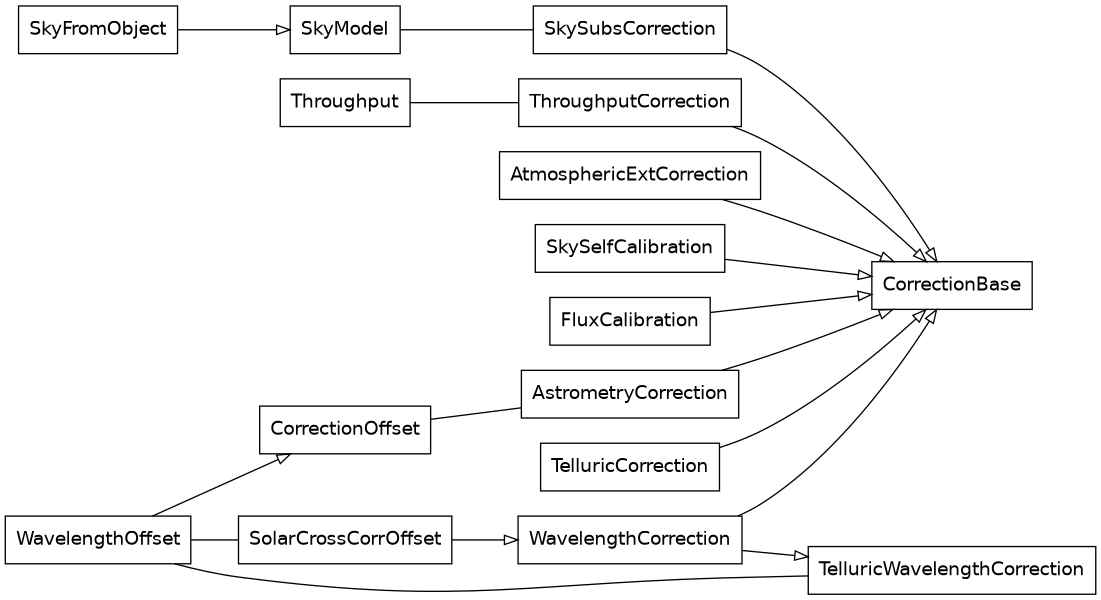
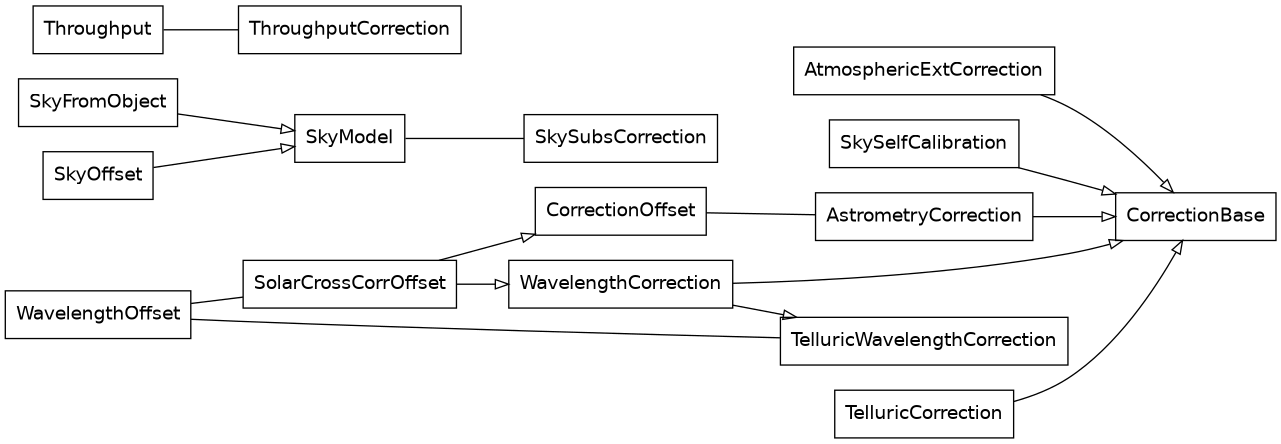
  digraph {
    fontname="DejaVu Sans"
    rankdir=LR
    node [color=black fontcolor=black fontname="DejaVu Sans" shape=record style=solid]
    edge [arrowhead=empty arrowtail=none fontname="DejaVu Sans"]
    n1 [label=<AstrometryCorrection>]
    n2 [label=<CorrectionBase>]
    n3 [label=<AtmosphericExtCorrection>]
    n4 [label=<SkySelfCalibration>]
    n5 [label=<CorrectionOffset>]
-   n6 [label=<FluxCalibration>]
    n7 [label=<SkyFromObject>]
    n8 [label=<SkyModel>]
    n9 [label=<SkySubsCorrection>]
+   n10 [label=<SkyOffset>]
    n11 [label=<SolarCrossCorrOffset>]
    n12 [label=<WavelengthCorrection>]
    n13 [label=<TelluricWavelengthCorrection>]
    n14 [label=<TelluricCorrection>]
    n15 [label=<Throughput>]
    n16 [label=<ThroughputCorrection>]
    n17 [label=<WavelengthOffset>]
    n1 -> n2
    n3 -> n2
    n4 -> n2
    n5 -> n1 [arrowhead=none style=solid]
-   n6 -> n2
    n7 -> n8
    n8 -> n9 [arrowhead=none style=solid]
-   n9 -> n2
+   n10 -> n8
    n11 -> n12
    n12 -> n2
    n12 -> n13
    n14 -> n2
    n15 -> n16 [arrowhead=none style=solid]
-   n16 -> n2
-   n17 -> n5 [style=solid]
+   n11 -> n5 [style=solid]
    n17 -> n11 [arrowhead=none style=solid]
    n17 -> n13 [arrowhead=none style=solid]
  }
